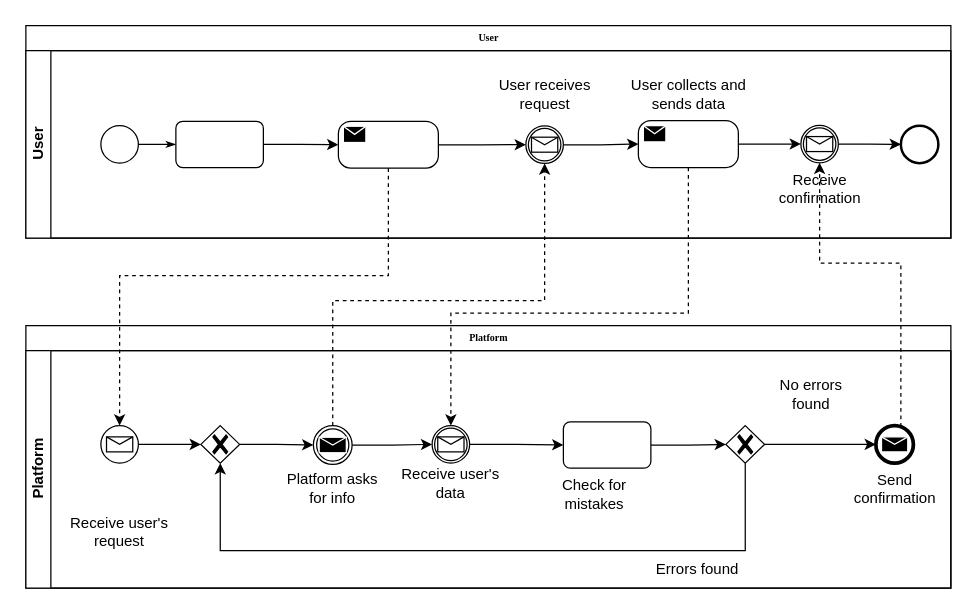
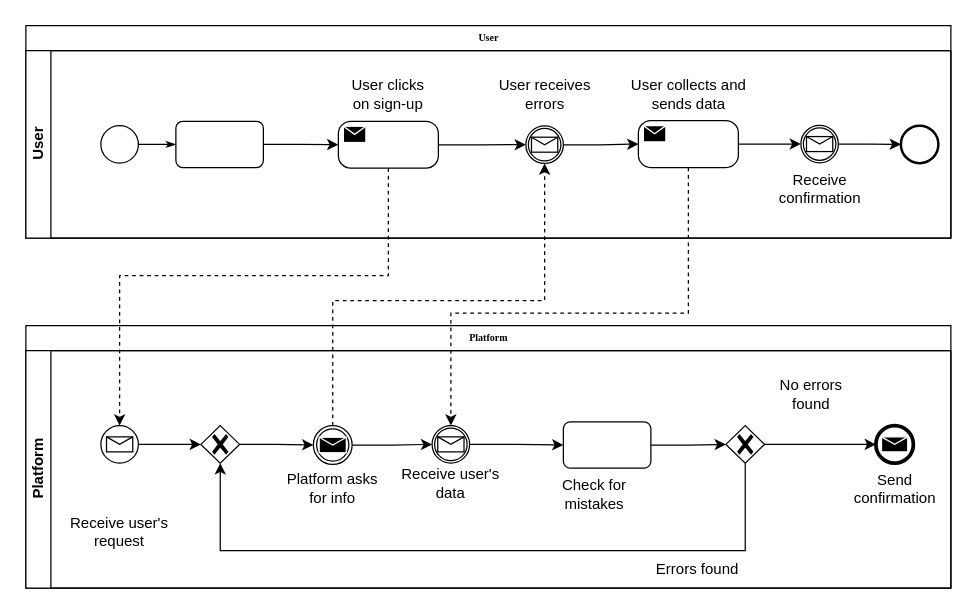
  <mxCell id="0" />
  <mxCell id="1" parent="0" />
  <mxCell id="2" value="User" style="swimlane;html=1;childLayout=stackLayout;horizontal=1;startSize=20;horizontalStack=0;rounded=0;shadow=0;labelBackgroundColor=none;strokeWidth=1;fontFamily=Verdana;fontSize=8;align=center;" parent="1" vertex="1"><mxGeometry x="20" y="20" width="740" height="170" as="geometry" /></mxCell>
  <mxCell id="3" value="User" style="swimlane;html=1;startSize=20;horizontal=0;" parent="2" vertex="1"><mxGeometry y="20" width="740" height="150" as="geometry" /></mxCell>
  <mxCell id="4" style="edgeStyle=orthogonalEdgeStyle;rounded=0;html=1;labelBackgroundColor=none;startArrow=none;startFill=0;startSize=5;endArrow=classicThin;endFill=1;endSize=5;jettySize=auto;orthogonalLoop=1;strokeWidth=1;fontFamily=Verdana;fontSize=8" parent="3" source="5" target="7" edge="1"><mxGeometry relative="1" as="geometry" /></mxCell>
  <mxCell id="5" value="" style="ellipse;whiteSpace=wrap;html=1;rounded=0;shadow=0;labelBackgroundColor=none;strokeWidth=1;fontFamily=Verdana;fontSize=8;align=center;" parent="3" vertex="1"><mxGeometry x="60" y="60" width="30" height="30" as="geometry" /></mxCell>
  <mxCell id="6" style="edgeStyle=orthogonalEdgeStyle;rounded=0;orthogonalLoop=1;jettySize=auto;html=1;entryX=0;entryY=0.5;entryDx=0;entryDy=0;entryPerimeter=0;" edge="1" parent="3" source="7" target="10"><mxGeometry relative="1" as="geometry" /></mxCell>
  <mxCell id="7" value="" style="rounded=1;whiteSpace=wrap;html=1;shadow=0;labelBackgroundColor=none;strokeWidth=1;fontFamily=Verdana;fontSize=8;align=center;" parent="3" vertex="1"><mxGeometry x="120" y="56.5" width="70" height="37" as="geometry" /></mxCell>
  <mxCell id="8" value="" style="ellipse;whiteSpace=wrap;html=1;rounded=0;shadow=0;labelBackgroundColor=none;strokeWidth=2;fontFamily=Verdana;fontSize=8;align=center;" parent="3" vertex="1"><mxGeometry x="700" y="60" width="30" height="30" as="geometry" /></mxCell>
  <mxCell id="9" style="edgeStyle=orthogonalEdgeStyle;rounded=0;orthogonalLoop=1;jettySize=auto;html=1;entryX=0;entryY=0.5;entryDx=0;entryDy=0;entryPerimeter=0;" edge="1" parent="3" source="10" target="13"><mxGeometry relative="1" as="geometry" /></mxCell>
  <mxCell id="10" value="" style="points=[[0.25,0,0],[0.5,0,0],[0.75,0,0],[1,0.25,0],[1,0.5,0],[1,0.75,0],[0.75,1,0],[0.5,1,0],[0.25,1,0],[0,0.75,0],[0,0.5,0],[0,0.25,0]];shape=mxgraph.bpmn.task;whiteSpace=wrap;rectStyle=rounded;size=10;html=1;container=1;expand=0;collapsible=0;taskMarker=send;" vertex="1" parent="3"><mxGeometry x="250" y="56.5" width="80" height="37.5" as="geometry" /></mxCell>
+ <mxCell id="11" value="User clicks on sign-up" style="text;html=1;strokeColor=none;fillColor=none;align=center;verticalAlign=middle;whiteSpace=wrap;rounded=0;" vertex="1" parent="3"><mxGeometry x="260" y="20" width="60" height="30" as="geometry" /></mxCell>
  <mxCell id="12" style="edgeStyle=orthogonalEdgeStyle;rounded=0;orthogonalLoop=1;jettySize=auto;html=1;entryX=0;entryY=0.5;entryDx=0;entryDy=0;entryPerimeter=0;" edge="1" parent="3" source="13" target="16"><mxGeometry relative="1" as="geometry" /></mxCell>
  <mxCell id="13" value="" style="points=[[0.145,0.145,0],[0.5,0,0],[0.855,0.145,0],[1,0.5,0],[0.855,0.855,0],[0.5,1,0],[0.145,0.855,0],[0,0.5,0]];shape=mxgraph.bpmn.event;html=1;verticalLabelPosition=bottom;labelBackgroundColor=#ffffff;verticalAlign=top;align=center;perimeter=ellipsePerimeter;outlineConnect=0;aspect=fixed;outline=catching;symbol=message;" vertex="1" parent="3"><mxGeometry x="400" y="60.25" width="30" height="30" as="geometry" /></mxCell>
- <mxCell id="14" value="User receives request" style="text;html=1;strokeColor=none;fillColor=none;align=center;verticalAlign=middle;whiteSpace=wrap;rounded=0;" vertex="1" parent="3"><mxGeometry x="367.5" y="20" width="95" height="30" as="geometry" /></mxCell>
+ <mxCell id="14" value="User receives errors" style="text;html=1;strokeColor=none;fillColor=none;align=center;verticalAlign=middle;whiteSpace=wrap;rounded=0;" vertex="1" parent="3"><mxGeometry x="367.5" y="20" width="95" height="30" as="geometry" /></mxCell>
  <mxCell id="15" style="edgeStyle=orthogonalEdgeStyle;rounded=0;orthogonalLoop=1;jettySize=auto;html=1;entryX=0;entryY=0.5;entryDx=0;entryDy=0;entryPerimeter=0;" edge="1" parent="3" source="16" target="19"><mxGeometry relative="1" as="geometry" /></mxCell>
  <mxCell id="16" value="" style="points=[[0.25,0,0],[0.5,0,0],[0.75,0,0],[1,0.25,0],[1,0.5,0],[1,0.75,0],[0.75,1,0],[0.5,1,0],[0.25,1,0],[0,0.75,0],[0,0.5,0],[0,0.25,0]];shape=mxgraph.bpmn.task;whiteSpace=wrap;rectStyle=rounded;size=10;html=1;container=1;expand=0;collapsible=0;taskMarker=send;" vertex="1" parent="3"><mxGeometry x="490" y="56" width="80" height="37.5" as="geometry" /></mxCell>
  <mxCell id="17" value="User collects and sends data" style="text;html=1;strokeColor=none;fillColor=none;align=center;verticalAlign=middle;whiteSpace=wrap;rounded=0;" vertex="1" parent="3"><mxGeometry x="482.5" y="20" width="95" height="30" as="geometry" /></mxCell>
  <mxCell id="18" style="edgeStyle=orthogonalEdgeStyle;rounded=0;orthogonalLoop=1;jettySize=auto;html=1;entryX=0;entryY=0.5;entryDx=0;entryDy=0;" edge="1" parent="3" source="19" target="8"><mxGeometry relative="1" as="geometry" /></mxCell>
  <mxCell id="19" value="&lt;div&gt;Receive &lt;br&gt;&lt;/div&gt;&lt;div&gt;confirmation&lt;br&gt;&lt;/div&gt;" style="points=[[0.145,0.145,0],[0.5,0,0],[0.855,0.145,0],[1,0.5,0],[0.855,0.855,0],[0.5,1,0],[0.145,0.855,0],[0,0.5,0]];shape=mxgraph.bpmn.event;html=1;verticalLabelPosition=bottom;labelBackgroundColor=#ffffff;verticalAlign=top;align=center;perimeter=ellipsePerimeter;outlineConnect=0;aspect=fixed;outline=catching;symbol=message;" vertex="1" parent="3"><mxGeometry x="620" y="59.75" width="30" height="30" as="geometry" /></mxCell>
  <mxCell id="20" value="Platform" style="swimlane;html=1;childLayout=stackLayout;horizontal=1;startSize=20;horizontalStack=0;rounded=0;shadow=0;labelBackgroundColor=none;strokeWidth=1;fontFamily=Verdana;fontSize=8;align=center;" vertex="1" parent="1"><mxGeometry x="20" y="260" width="740" height="210" as="geometry" /></mxCell>
  <mxCell id="21" value="Platform" style="swimlane;html=1;startSize=20;horizontal=0;" vertex="1" parent="20"><mxGeometry y="20" width="740" height="190" as="geometry" /></mxCell>
  <mxCell id="22" style="edgeStyle=orthogonalEdgeStyle;rounded=0;orthogonalLoop=1;jettySize=auto;html=1;entryX=0;entryY=0.5;entryDx=0;entryDy=0;entryPerimeter=0;" edge="1" parent="21" source="23" target="25"><mxGeometry relative="1" as="geometry" /></mxCell>
  <mxCell id="23" value="" style="points=[[0.145,0.145,0],[0.5,0,0],[0.855,0.145,0],[1,0.5,0],[0.855,0.855,0],[0.5,1,0],[0.145,0.855,0],[0,0.5,0]];shape=mxgraph.bpmn.event;html=1;verticalLabelPosition=bottom;labelBackgroundColor=#ffffff;verticalAlign=top;align=center;perimeter=ellipsePerimeter;outlineConnect=0;aspect=fixed;outline=standard;symbol=message;" vertex="1" parent="21"><mxGeometry x="60" y="60" width="30" height="30" as="geometry" /></mxCell>
  <mxCell id="24" style="edgeStyle=orthogonalEdgeStyle;rounded=0;orthogonalLoop=1;jettySize=auto;html=1;entryX=0;entryY=0.5;entryDx=0;entryDy=0;entryPerimeter=0;" edge="1" parent="21" source="25" target="27"><mxGeometry relative="1" as="geometry" /></mxCell>
  <mxCell id="25" value="" style="points=[[0.25,0.25,0],[0.5,0,0],[0.75,0.25,0],[1,0.5,0],[0.75,0.75,0],[0.5,1,0],[0.25,0.75,0],[0,0.5,0]];shape=mxgraph.bpmn.gateway2;html=1;verticalLabelPosition=bottom;labelBackgroundColor=#ffffff;verticalAlign=top;align=center;perimeter=rhombusPerimeter;outlineConnect=0;outline=none;symbol=none;gwType=exclusive;" vertex="1" parent="21"><mxGeometry x="140" y="60" width="31" height="30" as="geometry" /></mxCell>
  <mxCell id="26" style="edgeStyle=orthogonalEdgeStyle;rounded=0;orthogonalLoop=1;jettySize=auto;html=1;entryX=0;entryY=0.5;entryDx=0;entryDy=0;entryPerimeter=0;" edge="1" parent="21" source="27" target="30"><mxGeometry relative="1" as="geometry" /></mxCell>
  <mxCell id="27" value="" style="points=[[0.145,0.145,0],[0.5,0,0],[0.855,0.145,0],[1,0.5,0],[0.855,0.855,0],[0.5,1,0],[0.145,0.855,0],[0,0.5,0]];shape=mxgraph.bpmn.event;html=1;verticalLabelPosition=bottom;labelBackgroundColor=#ffffff;verticalAlign=top;align=center;perimeter=ellipsePerimeter;outlineConnect=0;aspect=fixed;outline=throwing;symbol=message;" vertex="1" parent="21"><mxGeometry x="230" y="60" width="31" height="31" as="geometry" /></mxCell>
  <mxCell id="28" value="Platform asks for info" style="text;html=1;strokeColor=none;fillColor=none;align=center;verticalAlign=middle;whiteSpace=wrap;rounded=0;" vertex="1" parent="21"><mxGeometry x="208" y="95" width="75" height="30" as="geometry" /></mxCell>
  <mxCell id="29" style="edgeStyle=orthogonalEdgeStyle;rounded=0;orthogonalLoop=1;jettySize=auto;html=1;entryX=0;entryY=0.5;entryDx=0;entryDy=0;" edge="1" parent="21" source="30" target="34"><mxGeometry relative="1" as="geometry" /></mxCell>
  <mxCell id="30" value="" style="points=[[0.145,0.145,0],[0.5,0,0],[0.855,0.145,0],[1,0.5,0],[0.855,0.855,0],[0.5,1,0],[0.145,0.855,0],[0,0.5,0]];shape=mxgraph.bpmn.event;html=1;verticalLabelPosition=bottom;labelBackgroundColor=#ffffff;verticalAlign=top;align=center;perimeter=ellipsePerimeter;outlineConnect=0;aspect=fixed;outline=catching;symbol=message;" vertex="1" parent="21"><mxGeometry x="325" y="60" width="30" height="30" as="geometry" /></mxCell>
  <mxCell id="31" value="Receive user's request" style="text;html=1;strokeColor=none;fillColor=none;align=center;verticalAlign=middle;whiteSpace=wrap;rounded=0;" vertex="1" parent="21"><mxGeometry x="25" y="130" width="100" height="30" as="geometry" /></mxCell>
  <mxCell id="32" value="Receive user's data" style="text;html=1;strokeColor=none;fillColor=none;align=center;verticalAlign=middle;whiteSpace=wrap;rounded=0;" vertex="1" parent="21"><mxGeometry x="290" y="91" width="100" height="30" as="geometry" /></mxCell>
  <mxCell id="33" style="edgeStyle=orthogonalEdgeStyle;rounded=0;orthogonalLoop=1;jettySize=auto;html=1;entryX=0;entryY=0.5;entryDx=0;entryDy=0;entryPerimeter=0;" edge="1" parent="21" source="34" target="38"><mxGeometry relative="1" as="geometry" /></mxCell>
  <mxCell id="34" value="" style="rounded=1;whiteSpace=wrap;html=1;shadow=0;labelBackgroundColor=none;strokeWidth=1;fontFamily=Verdana;fontSize=8;align=center;" vertex="1" parent="21"><mxGeometry x="430" y="57" width="70" height="37" as="geometry" /></mxCell>
  <mxCell id="35" value="Check for mistakes" style="text;html=1;strokeColor=none;fillColor=none;align=center;verticalAlign=middle;whiteSpace=wrap;rounded=0;" vertex="1" parent="21"><mxGeometry x="425" y="100" width="60" height="30" as="geometry" /></mxCell>
  <mxCell id="36" style="edgeStyle=orthogonalEdgeStyle;rounded=0;orthogonalLoop=1;jettySize=auto;html=1;entryX=0.5;entryY=1;entryDx=0;entryDy=0;entryPerimeter=0;" edge="1" parent="21" source="38" target="25"><mxGeometry relative="1" as="geometry"><Array as="points"><mxPoint x="576" y="160" /><mxPoint x="156" y="160" /></Array></mxGeometry></mxCell>
  <mxCell id="37" style="edgeStyle=orthogonalEdgeStyle;rounded=0;orthogonalLoop=1;jettySize=auto;html=1;entryX=0;entryY=0.5;entryDx=0;entryDy=0;entryPerimeter=0;" edge="1" parent="21" source="38" target="40"><mxGeometry relative="1" as="geometry" /></mxCell>
  <mxCell id="38" value="" style="points=[[0.25,0.25,0],[0.5,0,0],[0.75,0.25,0],[1,0.5,0],[0.75,0.75,0],[0.5,1,0],[0.25,0.75,0],[0,0.5,0]];shape=mxgraph.bpmn.gateway2;html=1;verticalLabelPosition=bottom;labelBackgroundColor=#ffffff;verticalAlign=top;align=center;perimeter=rhombusPerimeter;outlineConnect=0;outline=none;symbol=none;gwType=exclusive;" vertex="1" parent="21"><mxGeometry x="560" y="60" width="31" height="30" as="geometry" /></mxCell>
  <mxCell id="39" value="Errors found" style="text;html=1;strokeColor=none;fillColor=none;align=center;verticalAlign=middle;whiteSpace=wrap;rounded=0;" vertex="1" parent="21"><mxGeometry x="500" y="160" width="75" height="30" as="geometry" /></mxCell>
  <mxCell id="40" value="&lt;div&gt;Send &lt;br&gt;&lt;/div&gt;&lt;div&gt;confirmation&lt;br&gt;&lt;/div&gt;" style="points=[[0.145,0.145,0],[0.5,0,0],[0.855,0.145,0],[1,0.5,0],[0.855,0.855,0],[0.5,1,0],[0.145,0.855,0],[0,0.5,0]];shape=mxgraph.bpmn.event;html=1;verticalLabelPosition=bottom;labelBackgroundColor=#ffffff;verticalAlign=top;align=center;perimeter=ellipsePerimeter;outlineConnect=0;aspect=fixed;outline=end;symbol=message;" vertex="1" parent="21"><mxGeometry x="680" y="60" width="30" height="30" as="geometry" /></mxCell>
  <mxCell id="41" value="No errors found" style="text;html=1;strokeColor=none;fillColor=none;align=center;verticalAlign=middle;whiteSpace=wrap;rounded=0;" vertex="1" parent="21"><mxGeometry x="591" y="20" width="75" height="30" as="geometry" /></mxCell>
  <mxCell id="42" style="edgeStyle=orthogonalEdgeStyle;rounded=0;orthogonalLoop=1;jettySize=auto;html=1;entryX=0.5;entryY=0;entryDx=0;entryDy=0;entryPerimeter=0;pattern=dashed;dashed=1;" edge="1" parent="1" source="10" target="23"><mxGeometry relative="1" as="geometry"><Array as="points"><mxPoint x="310" y="220" /><mxPoint x="95" y="220" /></Array></mxGeometry></mxCell>
  <mxCell id="43" style="edgeStyle=orthogonalEdgeStyle;rounded=0;orthogonalLoop=1;jettySize=auto;html=1;entryX=0.5;entryY=1;entryDx=0;entryDy=0;entryPerimeter=0;dashed=1;" edge="1" parent="1" source="27" target="13"><mxGeometry relative="1" as="geometry"><Array as="points"><mxPoint x="266" y="240" /><mxPoint x="435" y="240" /></Array></mxGeometry></mxCell>
  <mxCell id="44" style="edgeStyle=orthogonalEdgeStyle;rounded=0;orthogonalLoop=1;jettySize=auto;html=1;dashed=1;" edge="1" parent="1" source="16" target="30"><mxGeometry relative="1" as="geometry"><Array as="points"><mxPoint x="550" y="250" /><mxPoint x="360" y="250" /></Array></mxGeometry></mxCell>
- <mxCell id="45" style="edgeStyle=orthogonalEdgeStyle;rounded=0;orthogonalLoop=1;jettySize=auto;html=1;dashed=1;" edge="1" parent="1" source="40" target="19"><mxGeometry relative="1" as="geometry"><Array as="points"><mxPoint x="720" y="210" /><mxPoint x="655" y="210" /></Array></mxGeometry></mxCell>
